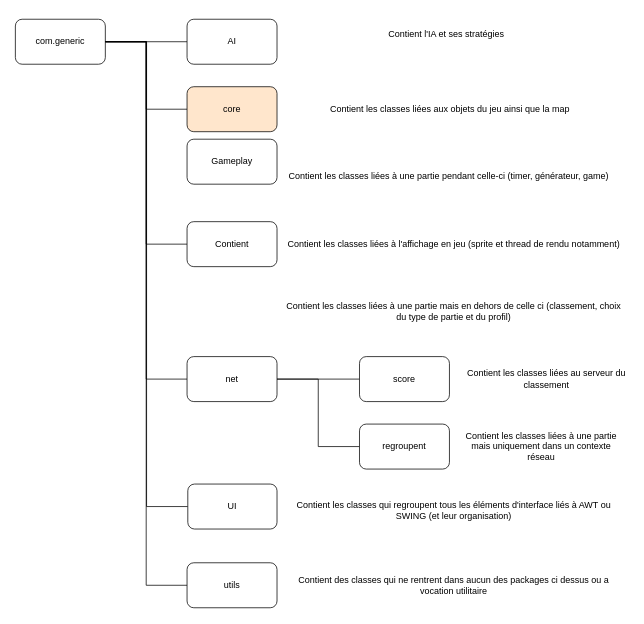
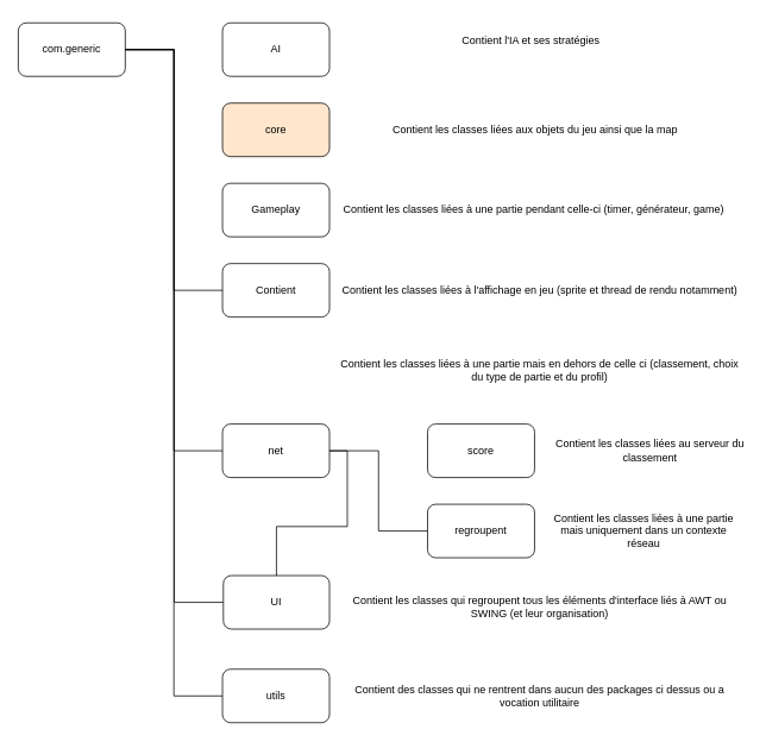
  <mxCell id="0" />
  <mxCell id="1" parent="0" />
  <mxCell id="2" value="com.generic" style="rounded=1;whiteSpace=wrap;html=1;" vertex="1" parent="1"><mxGeometry x="20" y="25" width="120" height="60" as="geometry" /></mxCell>
- <mxCell id="3" style="edgeStyle=orthogonalEdgeStyle;rounded=0;orthogonalLoop=1;jettySize=auto;html=1;exitX=0;exitY=0.5;exitDx=0;exitDy=0;endArrow=none;endFill=0;entryX=1;entryY=0.5;entryDx=0;entryDy=0;" edge="1" parent="1" source="4" target="2"><mxGeometry relative="1" as="geometry"><mxPoint x="190" y="55" as="targetPoint" /></mxGeometry></mxCell>
  <mxCell id="4" value="AI" style="rounded=1;whiteSpace=wrap;html=1;" vertex="1" parent="1"><mxGeometry x="249" y="25" width="120" height="60" as="geometry" /></mxCell>
- <mxCell id="5" style="edgeStyle=orthogonalEdgeStyle;rounded=0;orthogonalLoop=1;jettySize=auto;html=1;exitX=0;exitY=0.5;exitDx=0;exitDy=0;endArrow=none;endFill=0;entryX=1;entryY=0.5;entryDx=0;entryDy=0;" edge="1" parent="1" source="6" target="2"><mxGeometry relative="1" as="geometry"><mxPoint x="210" y="75" as="targetPoint" /></mxGeometry></mxCell>
  <mxCell id="6" value="core" style="rounded=1;whiteSpace=wrap;html=1;fillColor=#ffe6cc;" vertex="1" parent="1"><mxGeometry x="249" y="115" width="120" height="60" as="geometry" /></mxCell>
- <mxCell id="7" value="Gameplay" style="rounded=1;whiteSpace=wrap;html=1;" vertex="1" parent="1"><mxGeometry x="249" y="185" width="120" height="60" as="geometry" /></mxCell>
+ <mxCell id="7" value="Gameplay" style="rounded=1;whiteSpace=wrap;html=1;" vertex="1" parent="1"><mxGeometry x="249" y="205" width="120" height="60" as="geometry" /></mxCell>
  <mxCell id="8" style="edgeStyle=orthogonalEdgeStyle;rounded=0;orthogonalLoop=1;jettySize=auto;html=1;exitX=0;exitY=0.5;exitDx=0;exitDy=0;endArrow=none;endFill=0;entryX=1;entryY=0.5;entryDx=0;entryDy=0;" edge="1" parent="1" source="9" target="2"><mxGeometry relative="1" as="geometry"><mxPoint x="160" y="55" as="targetPoint" /></mxGeometry></mxCell>
  <mxCell id="9" value="Contient" style="rounded=1;whiteSpace=wrap;html=1;" vertex="1" parent="1"><mxGeometry x="249" y="295" width="120" height="60" as="geometry" /></mxCell>
- <mxCell id="10" style="edgeStyle=orthogonalEdgeStyle;rounded=0;orthogonalLoop=1;jettySize=auto;html=1;exitX=1;exitY=0.5;exitDx=0;exitDy=0;entryX=0;entryY=0.5;entryDx=0;entryDy=0;endArrow=none;endFill=0;" edge="1" parent="1" source="12" target="16"><mxGeometry relative="1" as="geometry" /></mxCell>
+ <mxCell id="10" style="edgeStyle=orthogonalEdgeStyle;rounded=0;orthogonalLoop=1;jettySize=auto;html=1;exitX=1;exitY=0.5;exitDx=0;exitDy=0;endArrow=none;endFill=0;" edge="1" parent="1" source="12" target="14"><mxGeometry relative="1" as="geometry" /></mxCell>
  <mxCell id="11" style="edgeStyle=orthogonalEdgeStyle;rounded=0;orthogonalLoop=1;jettySize=auto;html=1;exitX=0;exitY=0.5;exitDx=0;exitDy=0;entryX=1;entryY=0.5;entryDx=0;entryDy=0;endArrow=none;endFill=0;" edge="1" parent="1" source="12" target="2"><mxGeometry relative="1" as="geometry" /></mxCell>
  <mxCell id="12" value="net" style="rounded=1;whiteSpace=wrap;html=1;" vertex="1" parent="1"><mxGeometry x="249" y="475" width="120" height="60" as="geometry" /></mxCell>
  <mxCell id="13" style="edgeStyle=orthogonalEdgeStyle;rounded=0;orthogonalLoop=1;jettySize=auto;html=1;exitX=0;exitY=0.5;exitDx=0;exitDy=0;endArrow=none;endFill=0;entryX=1;entryY=0.5;entryDx=0;entryDy=0;" edge="1" parent="1" source="14" target="2"><mxGeometry relative="1" as="geometry"><mxPoint x="200" y="610" as="targetPoint" /></mxGeometry></mxCell>
  <mxCell id="14" value="UI" style="rounded=1;whiteSpace=wrap;html=1;" vertex="1" parent="1"><mxGeometry x="250" y="645" width="119" height="60" as="geometry" /></mxCell>
  <mxCell id="15" value="utils" style="rounded=1;whiteSpace=wrap;html=1;" vertex="1" parent="1"><mxGeometry x="249" y="750" width="120" height="60" as="geometry" /></mxCell>
  <mxCell id="16" value="score" style="rounded=1;whiteSpace=wrap;html=1;" vertex="1" parent="1"><mxGeometry x="479" y="475" width="120" height="60" as="geometry" /></mxCell>
  <mxCell id="17" style="edgeStyle=orthogonalEdgeStyle;rounded=0;orthogonalLoop=1;jettySize=auto;html=1;exitX=0;exitY=0.5;exitDx=0;exitDy=0;entryX=1;entryY=0.5;entryDx=0;entryDy=0;endArrow=none;endFill=0;" edge="1" parent="1" source="18" target="12"><mxGeometry relative="1" as="geometry" /></mxCell>
  <mxCell id="18" value="regroupent" style="rounded=1;whiteSpace=wrap;html=1;" vertex="1" parent="1"><mxGeometry x="479" y="565" width="120" height="60" as="geometry" /></mxCell>
  <mxCell id="19" style="edgeStyle=orthogonalEdgeStyle;rounded=0;orthogonalLoop=1;jettySize=auto;html=1;exitX=0;exitY=0.5;exitDx=0;exitDy=0;entryX=1;entryY=0.5;entryDx=0;entryDy=0;endArrow=none;endFill=0;" edge="1" parent="1" source="15" target="2"><mxGeometry relative="1" as="geometry"><mxPoint x="260" y="145" as="sourcePoint" /><mxPoint x="150" y="55" as="targetPoint" /></mxGeometry></mxCell>
  <mxCell id="20" value="Contient l'IA et ses stratégies" style="text;html=1;strokeColor=none;fillColor=none;align=center;verticalAlign=middle;whiteSpace=wrap;rounded=0;" vertex="1" parent="1"><mxGeometry x="375" y="20" width="440" height="50" as="geometry" /></mxCell>
  <mxCell id="21" value="Contient les classes liées aux objets du jeu ainsi que la map" style="text;html=1;strokeColor=none;fillColor=none;align=center;verticalAlign=middle;whiteSpace=wrap;rounded=0;" vertex="1" parent="1"><mxGeometry x="380" y="120" width="440" height="50" as="geometry" /></mxCell>
  <mxCell id="22" value="Contient les classes liées à une partie pendant celle-ci (timer, générateur, game)&amp;nbsp;" style="text;html=1;strokeColor=none;fillColor=none;align=center;verticalAlign=middle;whiteSpace=wrap;rounded=0;" vertex="1" parent="1"><mxGeometry x="380" y="210" width="440" height="50" as="geometry" /></mxCell>
  <mxCell id="23" value="Contient les classes liées à l'affichage en jeu (sprite et thread de rendu notamment)" style="text;html=1;strokeColor=none;fillColor=none;align=center;verticalAlign=middle;whiteSpace=wrap;rounded=0;" vertex="1" parent="1"><mxGeometry x="380" y="300" width="450" height="50" as="geometry" /></mxCell>
  <mxCell id="24" value="Contient les classes liées à une partie mais en dehors de celle ci (classement, choix du type de partie et du profil)" style="text;html=1;strokeColor=none;fillColor=none;align=center;verticalAlign=middle;whiteSpace=wrap;rounded=0;" vertex="1" parent="1"><mxGeometry x="380" y="390" width="450" height="50" as="geometry" /></mxCell>
  <mxCell id="25" value="Contient les classes liées au serveur du classement" style="text;html=1;strokeColor=none;fillColor=none;align=center;verticalAlign=middle;whiteSpace=wrap;rounded=0;" vertex="1" parent="1"><mxGeometry x="620" y="480" width="217" height="50" as="geometry" /></mxCell>
  <mxCell id="26" value="Contient les classes liées à une partie mais uniquement dans un contexte réseau" style="text;html=1;strokeColor=none;fillColor=none;align=center;verticalAlign=middle;whiteSpace=wrap;rounded=0;" vertex="1" parent="1"><mxGeometry x="613" y="570" width="217" height="50" as="geometry" /></mxCell>
  <mxCell id="27" value="Contient les classes qui regroupent tous les éléments d'interface liés à AWT ou SWING (et leur organisation)" style="text;html=1;strokeColor=none;fillColor=none;align=center;verticalAlign=middle;whiteSpace=wrap;rounded=0;" vertex="1" parent="1"><mxGeometry x="380" y="655" width="450" height="50" as="geometry" /></mxCell>
  <mxCell id="28" value="Contient des classes qui ne rentrent dans aucun des packages ci dessus ou a vocation utilitaire" style="text;html=1;strokeColor=none;fillColor=none;align=center;verticalAlign=middle;whiteSpace=wrap;rounded=0;" vertex="1" parent="1"><mxGeometry x="380" y="755" width="450" height="50" as="geometry" /></mxCell>
